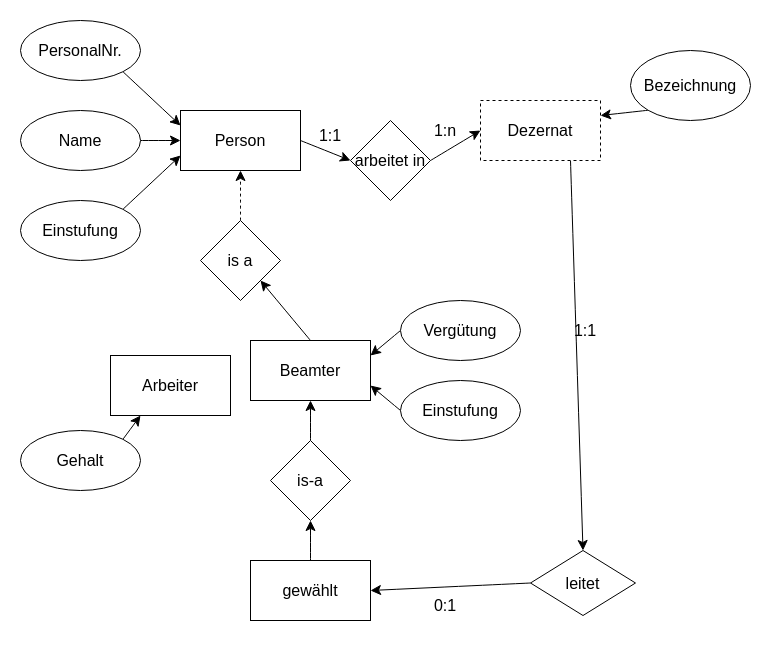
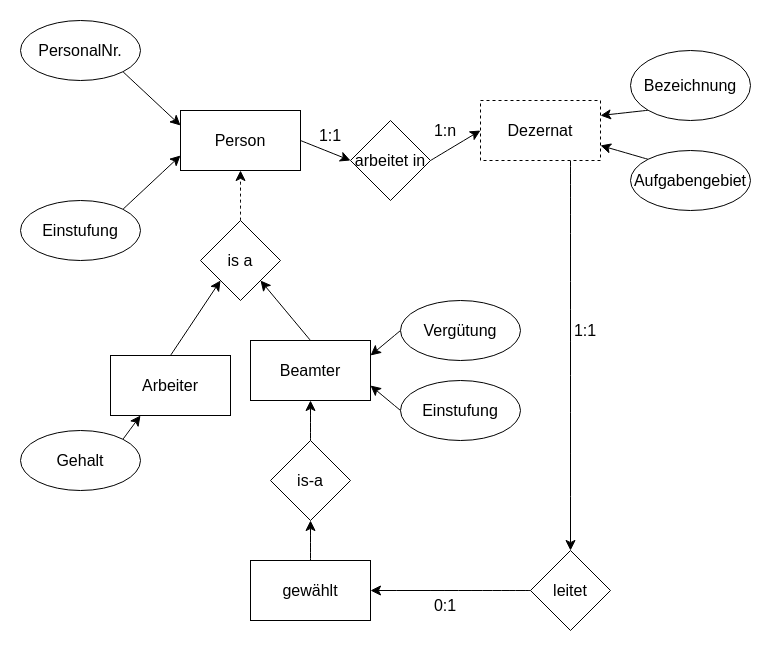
  <mxCell id="0" />
  <mxCell id="1" parent="0" />
  <mxCell id="2" style="edgeStyle=none;curved=1;rounded=0;orthogonalLoop=1;jettySize=auto;html=1;exitX=1;exitY=0.5;exitDx=0;exitDy=0;entryX=0;entryY=0.5;entryDx=0;entryDy=0;fontSize=12;startSize=8;endSize=8;" edge="1" parent="1" source="3" target="17"><mxGeometry relative="1" as="geometry" /></mxCell>
  <mxCell id="3" value="Person" style="rounded=0;whiteSpace=wrap;html=1;fontSize=16;" vertex="1" parent="1"><mxGeometry x="180" y="110" width="120" height="60" as="geometry" /></mxCell>
- <mxCell id="4" value="" style="edgeStyle=none;curved=1;rounded=0;orthogonalLoop=1;jettySize=auto;html=1;fontSize=12;startSize=8;endSize=8;" edge="1" parent="1" source="5" target="3"><mxGeometry relative="1" as="geometry" /></mxCell>
- <mxCell id="5" value="Name" style="ellipse;whiteSpace=wrap;html=1;fontSize=16;" vertex="1" parent="1"><mxGeometry x="20" y="110" width="120" height="60" as="geometry" /></mxCell>
  <mxCell id="6" style="edgeStyle=none;curved=1;rounded=0;orthogonalLoop=1;jettySize=auto;html=1;exitX=1;exitY=1;exitDx=0;exitDy=0;entryX=0;entryY=0.25;entryDx=0;entryDy=0;fontSize=12;startSize=8;endSize=8;" edge="1" parent="1" source="7" target="3"><mxGeometry relative="1" as="geometry" /></mxCell>
  <mxCell id="7" value="PersonalNr." style="ellipse;whiteSpace=wrap;html=1;fontSize=16;" vertex="1" parent="1"><mxGeometry x="20" y="20" width="120" height="60" as="geometry" /></mxCell>
  <mxCell id="8" style="edgeStyle=none;curved=1;rounded=0;orthogonalLoop=1;jettySize=auto;html=1;exitX=1;exitY=0;exitDx=0;exitDy=0;entryX=0;entryY=0.75;entryDx=0;entryDy=0;fontSize=12;startSize=8;endSize=8;" edge="1" parent="1" source="9" target="3"><mxGeometry relative="1" as="geometry" /></mxCell>
  <mxCell id="9" value="Einstufung" style="ellipse;whiteSpace=wrap;html=1;fontSize=16;" vertex="1" parent="1"><mxGeometry x="20" y="200" width="120" height="60" as="geometry" /></mxCell>
  <mxCell id="10" style="edgeStyle=none;curved=1;rounded=0;orthogonalLoop=1;jettySize=auto;html=1;exitX=1;exitY=0;exitDx=0;exitDy=0;entryX=0.25;entryY=1;entryDx=0;entryDy=0;fontSize=12;startSize=8;endSize=8;" edge="1" parent="1" source="11" target="13"><mxGeometry relative="1" as="geometry" /></mxCell>
  <mxCell id="11" value="Gehalt" style="ellipse;whiteSpace=wrap;html=1;fontSize=16;" vertex="1" parent="1"><mxGeometry x="20" y="430" width="120" height="60" as="geometry" /></mxCell>
+ <mxCell id="12" style="edgeStyle=none;curved=1;rounded=0;orthogonalLoop=1;jettySize=auto;html=1;exitX=0.5;exitY=0;exitDx=0;exitDy=0;fontSize=12;startSize=8;endSize=8;entryX=0;entryY=1;entryDx=0;entryDy=0;" edge="1" parent="1" source="13" target="15"><mxGeometry relative="1" as="geometry"><mxPoint x="240" y="300" as="targetPoint" /></mxGeometry></mxCell>
  <mxCell id="13" value="Arbeiter" style="rounded=0;whiteSpace=wrap;html=1;fontSize=16;" vertex="1" parent="1"><mxGeometry x="110" y="355" width="120" height="60" as="geometry" /></mxCell>
  <mxCell id="14" style="edgeStyle=none;curved=1;rounded=0;orthogonalLoop=1;jettySize=auto;html=1;exitX=0.5;exitY=0;exitDx=0;exitDy=0;entryX=0.5;entryY=1;entryDx=0;entryDy=0;fontSize=12;startSize=8;endSize=8;dashed=1;" edge="1" parent="1" source="15" target="3"><mxGeometry relative="1" as="geometry" /></mxCell>
  <mxCell id="15" value="is a" style="rhombus;whiteSpace=wrap;html=1;fontSize=16;" vertex="1" parent="1"><mxGeometry x="200" y="220" width="80" height="80" as="geometry" /></mxCell>
  <mxCell id="16" style="edgeStyle=none;curved=1;rounded=0;orthogonalLoop=1;jettySize=auto;html=1;exitX=1;exitY=0.5;exitDx=0;exitDy=0;entryX=0;entryY=0.5;entryDx=0;entryDy=0;fontSize=12;startSize=8;endSize=8;" edge="1" parent="1" source="17" target="19"><mxGeometry relative="1" as="geometry" /></mxCell>
  <mxCell id="17" value="arbeitet in" style="rhombus;whiteSpace=wrap;html=1;fontSize=16;" vertex="1" parent="1"><mxGeometry x="350" y="120" width="80" height="80" as="geometry" /></mxCell>
  <mxCell id="18" style="edgeStyle=none;curved=1;rounded=0;orthogonalLoop=1;jettySize=auto;html=1;exitX=0.75;exitY=1;exitDx=0;exitDy=0;entryX=0.5;entryY=0;entryDx=0;entryDy=0;fontSize=12;startSize=8;endSize=8;" edge="1" parent="1" source="19" target="35"><mxGeometry relative="1" as="geometry" /></mxCell>
  <mxCell id="19" value="Dezernat" style="rounded=0;whiteSpace=wrap;html=1;fontSize=16;dashed=1;" vertex="1" parent="1"><mxGeometry x="480" y="100" width="120" height="60" as="geometry" /></mxCell>
  <mxCell id="20" style="edgeStyle=none;curved=1;rounded=0;orthogonalLoop=1;jettySize=auto;html=1;exitX=0;exitY=1;exitDx=0;exitDy=0;entryX=1;entryY=0.25;entryDx=0;entryDy=0;fontSize=12;startSize=8;endSize=8;" edge="1" parent="1" source="21" target="19"><mxGeometry relative="1" as="geometry" /></mxCell>
  <mxCell id="21" value="Bezeichnung" style="ellipse;whiteSpace=wrap;html=1;fontSize=16;" vertex="1" parent="1"><mxGeometry x="630" y="50" width="120" height="70" as="geometry" /></mxCell>
+ <mxCell id="22" style="edgeStyle=none;curved=1;rounded=0;orthogonalLoop=1;jettySize=auto;html=1;exitX=0;exitY=0;exitDx=0;exitDy=0;entryX=1;entryY=0.75;entryDx=0;entryDy=0;fontSize=12;startSize=8;endSize=8;" edge="1" parent="1" source="23" target="19"><mxGeometry relative="1" as="geometry" /></mxCell>
+ <mxCell id="23" value="Aufgabengebiet" style="ellipse;whiteSpace=wrap;html=1;fontSize=16;" vertex="1" parent="1"><mxGeometry x="630" y="150" width="120" height="60" as="geometry" /></mxCell>
  <mxCell id="24" value="" style="edgeStyle=none;curved=1;rounded=0;orthogonalLoop=1;jettySize=auto;html=1;fontSize=12;startSize=8;endSize=8;entryX=1;entryY=1;entryDx=0;entryDy=0;exitX=0.5;exitY=0;exitDx=0;exitDy=0;" edge="1" parent="1" source="25" target="15"><mxGeometry relative="1" as="geometry" /></mxCell>
  <mxCell id="25" value="Beamter" style="rounded=0;whiteSpace=wrap;html=1;fontSize=16;" vertex="1" parent="1"><mxGeometry x="250" y="340" width="120" height="60" as="geometry" /></mxCell>
  <mxCell id="26" style="edgeStyle=none;curved=1;rounded=0;orthogonalLoop=1;jettySize=auto;html=1;exitX=0.5;exitY=0;exitDx=0;exitDy=0;entryX=0.5;entryY=1;entryDx=0;entryDy=0;fontSize=12;startSize=8;endSize=8;" edge="1" parent="1" source="27" target="25"><mxGeometry relative="1" as="geometry" /></mxCell>
  <mxCell id="27" value="is-a" style="rhombus;whiteSpace=wrap;html=1;fontSize=16;" vertex="1" parent="1"><mxGeometry x="270" y="440" width="80" height="80" as="geometry" /></mxCell>
  <mxCell id="28" style="edgeStyle=none;curved=1;rounded=0;orthogonalLoop=1;jettySize=auto;html=1;exitX=0.5;exitY=0;exitDx=0;exitDy=0;entryX=0.5;entryY=1;entryDx=0;entryDy=0;fontSize=12;startSize=8;endSize=8;" edge="1" parent="1" source="29" target="27"><mxGeometry relative="1" as="geometry" /></mxCell>
  <mxCell id="29" value="gewählt" style="rounded=0;whiteSpace=wrap;html=1;fontSize=16;" vertex="1" parent="1"><mxGeometry x="250" y="560" width="120" height="60" as="geometry" /></mxCell>
  <mxCell id="30" style="edgeStyle=none;curved=1;rounded=0;orthogonalLoop=1;jettySize=auto;html=1;exitX=0;exitY=0.5;exitDx=0;exitDy=0;entryX=1;entryY=0.25;entryDx=0;entryDy=0;fontSize=12;startSize=8;endSize=8;" edge="1" parent="1" source="31" target="25"><mxGeometry relative="1" as="geometry" /></mxCell>
  <mxCell id="31" value="Vergütung" style="ellipse;whiteSpace=wrap;html=1;fontSize=16;" vertex="1" parent="1"><mxGeometry x="400" y="300" width="120" height="60" as="geometry" /></mxCell>
  <mxCell id="32" style="edgeStyle=none;curved=1;rounded=0;orthogonalLoop=1;jettySize=auto;html=1;exitX=0;exitY=0.5;exitDx=0;exitDy=0;entryX=1;entryY=0.75;entryDx=0;entryDy=0;fontSize=12;startSize=8;endSize=8;" edge="1" parent="1" source="33" target="25"><mxGeometry relative="1" as="geometry" /></mxCell>
  <mxCell id="33" value="Einstufung" style="ellipse;whiteSpace=wrap;html=1;fontSize=16;" vertex="1" parent="1"><mxGeometry x="400" y="380" width="120" height="60" as="geometry" /></mxCell>
  <mxCell id="34" style="edgeStyle=none;curved=1;rounded=0;orthogonalLoop=1;jettySize=auto;html=1;exitX=0;exitY=0.5;exitDx=0;exitDy=0;entryX=1;entryY=0.5;entryDx=0;entryDy=0;fontSize=12;startSize=8;endSize=8;" edge="1" parent="1" source="35" target="29"><mxGeometry relative="1" as="geometry" /></mxCell>
- <mxCell id="35" value="leitet" style="rhombus;whiteSpace=wrap;html=1;fontSize=16;" vertex="1" parent="1"><mxGeometry x="530" y="550" width="105" height="65" as="geometry" /></mxCell>
+ <mxCell id="35" value="leitet" style="rhombus;whiteSpace=wrap;html=1;fontSize=16;" vertex="1" parent="1"><mxGeometry x="530" y="550" width="80" height="80" as="geometry" /></mxCell>
  <mxCell id="36" value="1:1" style="text;html=1;strokeColor=none;fillColor=none;align=center;verticalAlign=middle;whiteSpace=wrap;rounded=0;fontSize=16;" vertex="1" parent="1"><mxGeometry x="315" y="120" width="30" height="30" as="geometry" /></mxCell>
  <mxCell id="37" value="1:1" style="text;html=1;strokeColor=none;fillColor=none;align=center;verticalAlign=middle;whiteSpace=wrap;rounded=0;fontSize=16;" vertex="1" parent="1"><mxGeometry x="570" y="315" width="30" height="30" as="geometry" /></mxCell>
  <mxCell id="38" value="0:1" style="text;html=1;strokeColor=none;fillColor=none;align=center;verticalAlign=middle;whiteSpace=wrap;rounded=0;fontSize=16;" vertex="1" parent="1"><mxGeometry x="430" y="590" width="30" height="30" as="geometry" /></mxCell>
  <mxCell id="39" value="1:n" style="text;html=1;strokeColor=none;fillColor=none;align=center;verticalAlign=middle;whiteSpace=wrap;rounded=0;fontSize=16;" vertex="1" parent="1"><mxGeometry x="430" y="115" width="30" height="30" as="geometry" /></mxCell>
